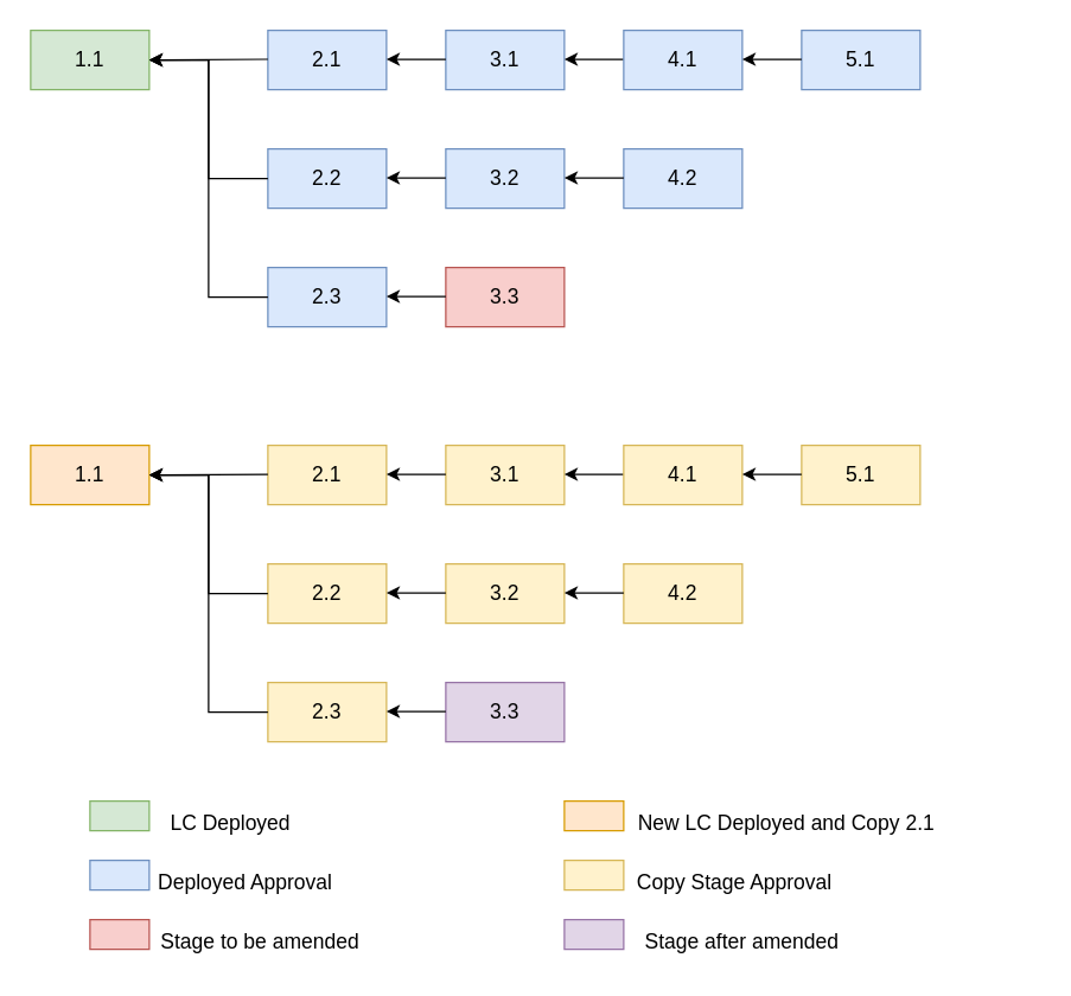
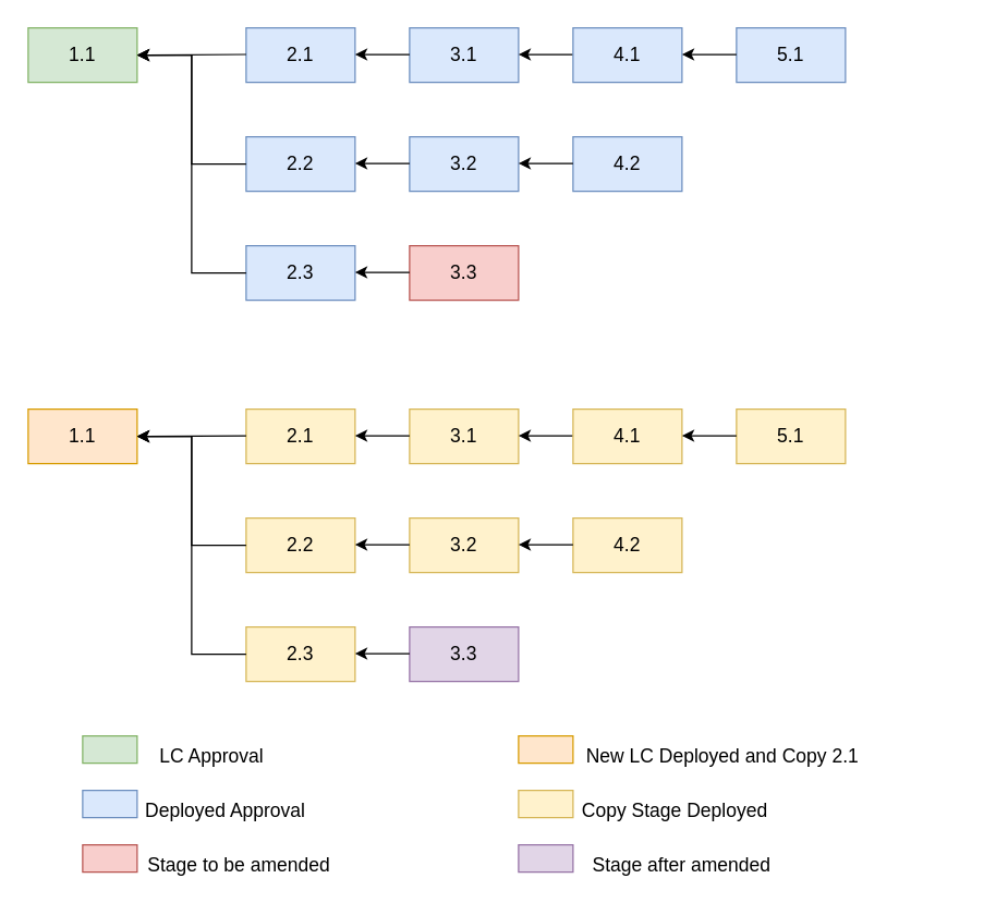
  <mxCell id="0" />
  <mxCell id="1" parent="0" />
  <mxCell id="2" value="&lt;font style=&quot;font-size: 14px;&quot;&gt;1.1&lt;/font&gt;" style="rounded=0;whiteSpace=wrap;html=1;fillColor=#d5e8d4;strokeColor=#82b366;" vertex="1" parent="1"><mxGeometry x="20" y="20" width="80" height="40" as="geometry" /></mxCell>
  <mxCell id="3" value="&lt;font style=&quot;font-size: 14px;&quot;&gt;2.1&lt;/font&gt;" style="rounded=0;whiteSpace=wrap;html=1;fillColor=#dae8fc;strokeColor=#6c8ebf;" vertex="1" parent="1"><mxGeometry x="180" y="20" width="80" height="40" as="geometry" /></mxCell>
  <mxCell id="4" value="&lt;font style=&quot;font-size: 14px;&quot;&gt;2.2&lt;/font&gt;" style="rounded=0;whiteSpace=wrap;html=1;fillColor=#dae8fc;strokeColor=#6c8ebf;" vertex="1" parent="1"><mxGeometry x="180" y="100" width="80" height="40" as="geometry" /></mxCell>
  <mxCell id="5" value="&lt;font style=&quot;font-size: 14px;&quot;&gt;2.3&lt;/font&gt;" style="rounded=0;whiteSpace=wrap;html=1;fillColor=#dae8fc;strokeColor=#6c8ebf;" vertex="1" parent="1"><mxGeometry x="180" y="180" width="80" height="40" as="geometry" /></mxCell>
  <mxCell id="6" value="&lt;font style=&quot;font-size: 14px;&quot;&gt;3.1&lt;/font&gt;" style="rounded=0;whiteSpace=wrap;html=1;fillColor=#dae8fc;strokeColor=#6c8ebf;" vertex="1" parent="1"><mxGeometry x="300" y="20" width="80" height="40" as="geometry" /></mxCell>
  <mxCell id="7" value="&lt;font style=&quot;font-size: 14px;&quot;&gt;3.2&lt;/font&gt;" style="rounded=0;whiteSpace=wrap;html=1;fillColor=#dae8fc;strokeColor=#6c8ebf;" vertex="1" parent="1"><mxGeometry x="300" y="100" width="80" height="40" as="geometry" /></mxCell>
  <mxCell id="8" value="&lt;font style=&quot;font-size: 14px;&quot;&gt;3.3&lt;/font&gt;" style="rounded=0;whiteSpace=wrap;html=1;fillColor=#f8cecc;strokeColor=#b85450;" vertex="1" parent="1"><mxGeometry x="300" y="180" width="80" height="40" as="geometry" /></mxCell>
  <mxCell id="9" value="" style="endArrow=classic;html=1;rounded=0;fontSize=14;entryX=1;entryY=0.5;entryDx=0;entryDy=0;" edge="1" parent="1" target="2"><mxGeometry width="50" height="50" relative="1" as="geometry"><mxPoint x="180" y="39.5" as="sourcePoint" /><mxPoint x="140" y="39.5" as="targetPoint" /></mxGeometry></mxCell>
  <mxCell id="10" value="" style="endArrow=classic;html=1;rounded=0;fontSize=14;" edge="1" parent="1"><mxGeometry width="50" height="50" relative="1" as="geometry"><mxPoint x="300" y="39.5" as="sourcePoint" /><mxPoint x="260" y="39.5" as="targetPoint" /></mxGeometry></mxCell>
  <mxCell id="11" value="" style="endArrow=classic;html=1;rounded=0;fontSize=14;" edge="1" parent="1"><mxGeometry width="50" height="50" relative="1" as="geometry"><mxPoint x="300" y="119.5" as="sourcePoint" /><mxPoint x="260" y="119.5" as="targetPoint" /></mxGeometry></mxCell>
  <mxCell id="12" value="" style="endArrow=classic;html=1;rounded=0;fontSize=14;" edge="1" parent="1"><mxGeometry width="50" height="50" relative="1" as="geometry"><mxPoint x="300" y="199.5" as="sourcePoint" /><mxPoint x="260" y="199.5" as="targetPoint" /></mxGeometry></mxCell>
  <mxCell id="13" value="" style="endArrow=classic;html=1;rounded=0;fontSize=14;" edge="1" parent="1"><mxGeometry width="50" height="50" relative="1" as="geometry"><mxPoint x="420" y="39.5" as="sourcePoint" /><mxPoint x="380" y="39.5" as="targetPoint" /></mxGeometry></mxCell>
  <mxCell id="14" value="&lt;font style=&quot;font-size: 14px;&quot;&gt;4.1&lt;/font&gt;" style="rounded=0;whiteSpace=wrap;html=1;fillColor=#dae8fc;strokeColor=#6c8ebf;" vertex="1" parent="1"><mxGeometry x="420" y="20" width="80" height="40" as="geometry" /></mxCell>
  <mxCell id="15" value="&lt;font style=&quot;font-size: 14px;&quot;&gt;4.2&lt;/font&gt;" style="rounded=0;whiteSpace=wrap;html=1;fillColor=#dae8fc;strokeColor=#6c8ebf;" vertex="1" parent="1"><mxGeometry x="420" y="100" width="80" height="40" as="geometry" /></mxCell>
  <mxCell id="16" value="&lt;font style=&quot;font-size: 14px;&quot;&gt;5.1&lt;/font&gt;" style="rounded=0;whiteSpace=wrap;html=1;fillColor=#dae8fc;strokeColor=#6c8ebf;" vertex="1" parent="1"><mxGeometry x="540" y="20" width="80" height="40" as="geometry" /></mxCell>
  <mxCell id="17" value="" style="endArrow=classic;html=1;rounded=0;fontSize=14;" edge="1" parent="1"><mxGeometry width="50" height="50" relative="1" as="geometry"><mxPoint x="420" y="119.5" as="sourcePoint" /><mxPoint x="380" y="119.5" as="targetPoint" /></mxGeometry></mxCell>
  <mxCell id="18" value="" style="endArrow=classic;html=1;rounded=0;fontSize=14;" edge="1" parent="1"><mxGeometry width="50" height="50" relative="1" as="geometry"><mxPoint x="540" y="39.5" as="sourcePoint" /><mxPoint x="500" y="39.5" as="targetPoint" /></mxGeometry></mxCell>
  <mxCell id="19" value="" style="endArrow=classic;html=1;rounded=0;fontSize=14;entryX=1;entryY=0.5;entryDx=0;entryDy=0;exitX=0;exitY=0.5;exitDx=0;exitDy=0;" edge="1" parent="1" source="4" target="2"><mxGeometry width="50" height="50" relative="1" as="geometry"><mxPoint x="150" y="139" as="sourcePoint" /><mxPoint x="110" y="139" as="targetPoint" /><Array as="points"><mxPoint x="140" y="120" /><mxPoint x="140" y="40" /></Array></mxGeometry></mxCell>
  <mxCell id="20" value="" style="endArrow=classic;html=1;rounded=0;fontSize=14;entryX=1;entryY=0.5;entryDx=0;entryDy=0;exitX=0;exitY=0.5;exitDx=0;exitDy=0;" edge="1" parent="1" source="5" target="2"><mxGeometry width="50" height="50" relative="1" as="geometry"><mxPoint x="50" y="200" as="sourcePoint" /><mxPoint x="110" y="100" as="targetPoint" /><Array as="points"><mxPoint x="140" y="200" /><mxPoint x="140" y="120" /><mxPoint x="140" y="40" /></Array></mxGeometry></mxCell>
  <mxCell id="21" value="" style="rounded=0;whiteSpace=wrap;html=1;fontSize=14;fillColor=#d5e8d4;strokeColor=#82b366;" vertex="1" parent="1"><mxGeometry x="60" y="540" width="40" height="20" as="geometry" /></mxCell>
- <mxCell id="22" value="LC Deployed " style="text;html=1;strokeColor=none;fillColor=none;align=center;verticalAlign=middle;whiteSpace=wrap;rounded=0;fontSize=14;" vertex="1" parent="1"><mxGeometry x="60" y="540" width="190" height="30" as="geometry" /></mxCell>
+ <mxCell id="22" value="LC Approval " style="text;html=1;strokeColor=none;fillColor=none;align=center;verticalAlign=middle;whiteSpace=wrap;rounded=0;fontSize=14;" vertex="1" parent="1"><mxGeometry x="60" y="540" width="190" height="30" as="geometry" /></mxCell>
  <mxCell id="23" value="" style="rounded=0;whiteSpace=wrap;html=1;fontSize=14;fillColor=#dae8fc;strokeColor=#6c8ebf;" vertex="1" parent="1"><mxGeometry x="60" y="580" width="40" height="20" as="geometry" /></mxCell>
  <mxCell id="24" value="" style="rounded=0;whiteSpace=wrap;html=1;fontSize=14;fillColor=#f8cecc;strokeColor=#b85450;" vertex="1" parent="1"><mxGeometry x="60" y="620" width="40" height="20" as="geometry" /></mxCell>
  <mxCell id="25" value="Stage to be amended" style="text;html=1;strokeColor=none;fillColor=none;align=center;verticalAlign=middle;whiteSpace=wrap;rounded=0;fontSize=14;" vertex="1" parent="1"><mxGeometry x="80" y="620" width="190" height="30" as="geometry" /></mxCell>
  <mxCell id="26" value="Deployed Approval" style="text;html=1;strokeColor=none;fillColor=none;align=center;verticalAlign=middle;whiteSpace=wrap;rounded=0;fontSize=14;" vertex="1" parent="1"><mxGeometry x="70" y="580" width="190" height="30" as="geometry" /></mxCell>
  <mxCell id="27" value="&lt;font style=&quot;font-size: 14px;&quot;&gt;1.1&lt;/font&gt;" style="rounded=0;whiteSpace=wrap;html=1;fillColor=#ffe6cc;strokeColor=#d79b00;" vertex="1" parent="1"><mxGeometry x="20" y="300" width="80" height="40" as="geometry" /></mxCell>
  <mxCell id="28" value="&lt;font style=&quot;font-size: 14px;&quot;&gt;2.1&lt;/font&gt;" style="rounded=0;whiteSpace=wrap;html=1;fillColor=#fff2cc;strokeColor=#d6b656;" vertex="1" parent="1"><mxGeometry x="180" y="300" width="80" height="40" as="geometry" /></mxCell>
  <mxCell id="29" value="&lt;font style=&quot;font-size: 14px;&quot;&gt;2.2&lt;/font&gt;" style="rounded=0;whiteSpace=wrap;html=1;fillColor=#fff2cc;strokeColor=#d6b656;" vertex="1" parent="1"><mxGeometry x="180" y="380" width="80" height="40" as="geometry" /></mxCell>
  <mxCell id="30" value="&lt;font style=&quot;font-size: 14px;&quot;&gt;2.3&lt;/font&gt;" style="rounded=0;whiteSpace=wrap;html=1;fillColor=#fff2cc;strokeColor=#d6b656;" vertex="1" parent="1"><mxGeometry x="180" y="460" width="80" height="40" as="geometry" /></mxCell>
  <mxCell id="31" value="&lt;font style=&quot;font-size: 14px;&quot;&gt;3.1&lt;/font&gt;" style="rounded=0;whiteSpace=wrap;html=1;fillColor=#fff2cc;strokeColor=#d6b656;" vertex="1" parent="1"><mxGeometry x="300" y="300" width="80" height="40" as="geometry" /></mxCell>
  <mxCell id="32" value="&lt;font style=&quot;font-size: 14px;&quot;&gt;3.2&lt;/font&gt;" style="rounded=0;whiteSpace=wrap;html=1;fillColor=#fff2cc;strokeColor=#d6b656;" vertex="1" parent="1"><mxGeometry x="300" y="380" width="80" height="40" as="geometry" /></mxCell>
  <mxCell id="33" value="&lt;font style=&quot;font-size: 14px;&quot;&gt;3.3&lt;/font&gt;" style="rounded=0;whiteSpace=wrap;html=1;fillColor=#e1d5e7;strokeColor=#9673a6;" vertex="1" parent="1"><mxGeometry x="300" y="460" width="80" height="40" as="geometry" /></mxCell>
  <mxCell id="34" value="" style="endArrow=classic;html=1;rounded=0;fontSize=14;entryX=1;entryY=0.5;entryDx=0;entryDy=0;" edge="1" target="27" parent="1"><mxGeometry width="50" height="50" relative="1" as="geometry"><mxPoint x="180" y="319.5" as="sourcePoint" /><mxPoint x="140" y="319.5" as="targetPoint" /></mxGeometry></mxCell>
  <mxCell id="35" value="" style="endArrow=classic;html=1;rounded=0;fontSize=14;" edge="1" parent="1"><mxGeometry width="50" height="50" relative="1" as="geometry"><mxPoint x="300" y="319.5" as="sourcePoint" /><mxPoint x="260" y="319.5" as="targetPoint" /></mxGeometry></mxCell>
  <mxCell id="36" value="" style="endArrow=classic;html=1;rounded=0;fontSize=14;" edge="1" parent="1"><mxGeometry width="50" height="50" relative="1" as="geometry"><mxPoint x="300" y="399.5" as="sourcePoint" /><mxPoint x="260" y="399.5" as="targetPoint" /></mxGeometry></mxCell>
  <mxCell id="37" value="" style="endArrow=classic;html=1;rounded=0;fontSize=14;" edge="1" parent="1"><mxGeometry width="50" height="50" relative="1" as="geometry"><mxPoint x="300" y="479.5" as="sourcePoint" /><mxPoint x="260" y="479.5" as="targetPoint" /></mxGeometry></mxCell>
  <mxCell id="38" value="" style="endArrow=classic;html=1;rounded=0;fontSize=14;" edge="1" parent="1"><mxGeometry width="50" height="50" relative="1" as="geometry"><mxPoint x="420" y="319.5" as="sourcePoint" /><mxPoint x="380" y="319.5" as="targetPoint" /></mxGeometry></mxCell>
  <mxCell id="39" value="&lt;font style=&quot;font-size: 14px;&quot;&gt;4.1&lt;/font&gt;" style="rounded=0;whiteSpace=wrap;html=1;fillColor=#fff2cc;strokeColor=#d6b656;" vertex="1" parent="1"><mxGeometry x="420" y="300" width="80" height="40" as="geometry" /></mxCell>
  <mxCell id="40" value="&lt;font style=&quot;font-size: 14px;&quot;&gt;4.2&lt;/font&gt;" style="rounded=0;whiteSpace=wrap;html=1;fillColor=#fff2cc;strokeColor=#d6b656;" vertex="1" parent="1"><mxGeometry x="420" y="380" width="80" height="40" as="geometry" /></mxCell>
  <mxCell id="41" value="&lt;font style=&quot;font-size: 14px;&quot;&gt;5.1&lt;/font&gt;" style="rounded=0;whiteSpace=wrap;html=1;fillColor=#fff2cc;strokeColor=#d6b656;" vertex="1" parent="1"><mxGeometry x="540" y="300" width="80" height="40" as="geometry" /></mxCell>
  <mxCell id="42" value="" style="endArrow=classic;html=1;rounded=0;fontSize=14;" edge="1" parent="1"><mxGeometry width="50" height="50" relative="1" as="geometry"><mxPoint x="420" y="399.5" as="sourcePoint" /><mxPoint x="380" y="399.5" as="targetPoint" /></mxGeometry></mxCell>
  <mxCell id="43" value="" style="endArrow=classic;html=1;rounded=0;fontSize=14;" edge="1" parent="1"><mxGeometry width="50" height="50" relative="1" as="geometry"><mxPoint x="540" y="319.5" as="sourcePoint" /><mxPoint x="500" y="319.5" as="targetPoint" /></mxGeometry></mxCell>
  <mxCell id="44" value="" style="endArrow=classic;html=1;rounded=0;fontSize=14;entryX=1;entryY=0.5;entryDx=0;entryDy=0;exitX=0;exitY=0.5;exitDx=0;exitDy=0;" edge="1" source="29" target="27" parent="1"><mxGeometry width="50" height="50" relative="1" as="geometry"><mxPoint x="150" y="419" as="sourcePoint" /><mxPoint x="110" y="419" as="targetPoint" /><Array as="points"><mxPoint x="140" y="400" /><mxPoint x="140" y="320" /></Array></mxGeometry></mxCell>
  <mxCell id="45" value="" style="endArrow=classic;html=1;rounded=0;fontSize=14;entryX=1;entryY=0.5;entryDx=0;entryDy=0;exitX=0;exitY=0.5;exitDx=0;exitDy=0;" edge="1" source="30" target="27" parent="1"><mxGeometry width="50" height="50" relative="1" as="geometry"><mxPoint x="50" y="480" as="sourcePoint" /><mxPoint x="110" y="380" as="targetPoint" /><Array as="points"><mxPoint x="140" y="480" /><mxPoint x="140" y="400" /><mxPoint x="140" y="320" /></Array></mxGeometry></mxCell>
  <mxCell id="46" value="" style="rounded=0;whiteSpace=wrap;html=1;fontSize=14;fillColor=#ffe6cc;strokeColor=#d79b00;" vertex="1" parent="1"><mxGeometry x="380" y="540" width="40" height="20" as="geometry" /></mxCell>
  <mxCell id="47" value="New LC Deployed and Copy 2.1" style="text;html=1;strokeColor=none;fillColor=none;align=center;verticalAlign=middle;whiteSpace=wrap;rounded=0;fontSize=14;" vertex="1" parent="1"><mxGeometry x="360" y="540" width="340" height="30" as="geometry" /></mxCell>
  <mxCell id="48" value="" style="rounded=0;whiteSpace=wrap;html=1;fontSize=14;fillColor=#fff2cc;strokeColor=#d6b656;" vertex="1" parent="1"><mxGeometry x="380" y="580" width="40" height="20" as="geometry" /></mxCell>
  <mxCell id="49" value="" style="rounded=0;whiteSpace=wrap;html=1;fontSize=14;fillColor=#e1d5e7;strokeColor=#9673a6;" vertex="1" parent="1"><mxGeometry x="380" y="620" width="40" height="20" as="geometry" /></mxCell>
  <mxCell id="50" value="Stage after amended" style="text;html=1;strokeColor=none;fillColor=none;align=center;verticalAlign=middle;whiteSpace=wrap;rounded=0;fontSize=14;" vertex="1" parent="1"><mxGeometry x="405" y="620" width="190" height="30" as="geometry" /></mxCell>
- <mxCell id="51" value="Copy Stage Approval" style="text;html=1;strokeColor=none;fillColor=none;align=center;verticalAlign=middle;whiteSpace=wrap;rounded=0;fontSize=14;" vertex="1" parent="1"><mxGeometry x="400" y="580" width="190" height="30" as="geometry" /></mxCell>
+ <mxCell id="51" value="Copy Stage Deployed" style="text;html=1;strokeColor=none;fillColor=none;align=center;verticalAlign=middle;whiteSpace=wrap;rounded=0;fontSize=14;" vertex="1" parent="1"><mxGeometry x="400" y="580" width="190" height="30" as="geometry" /></mxCell>
